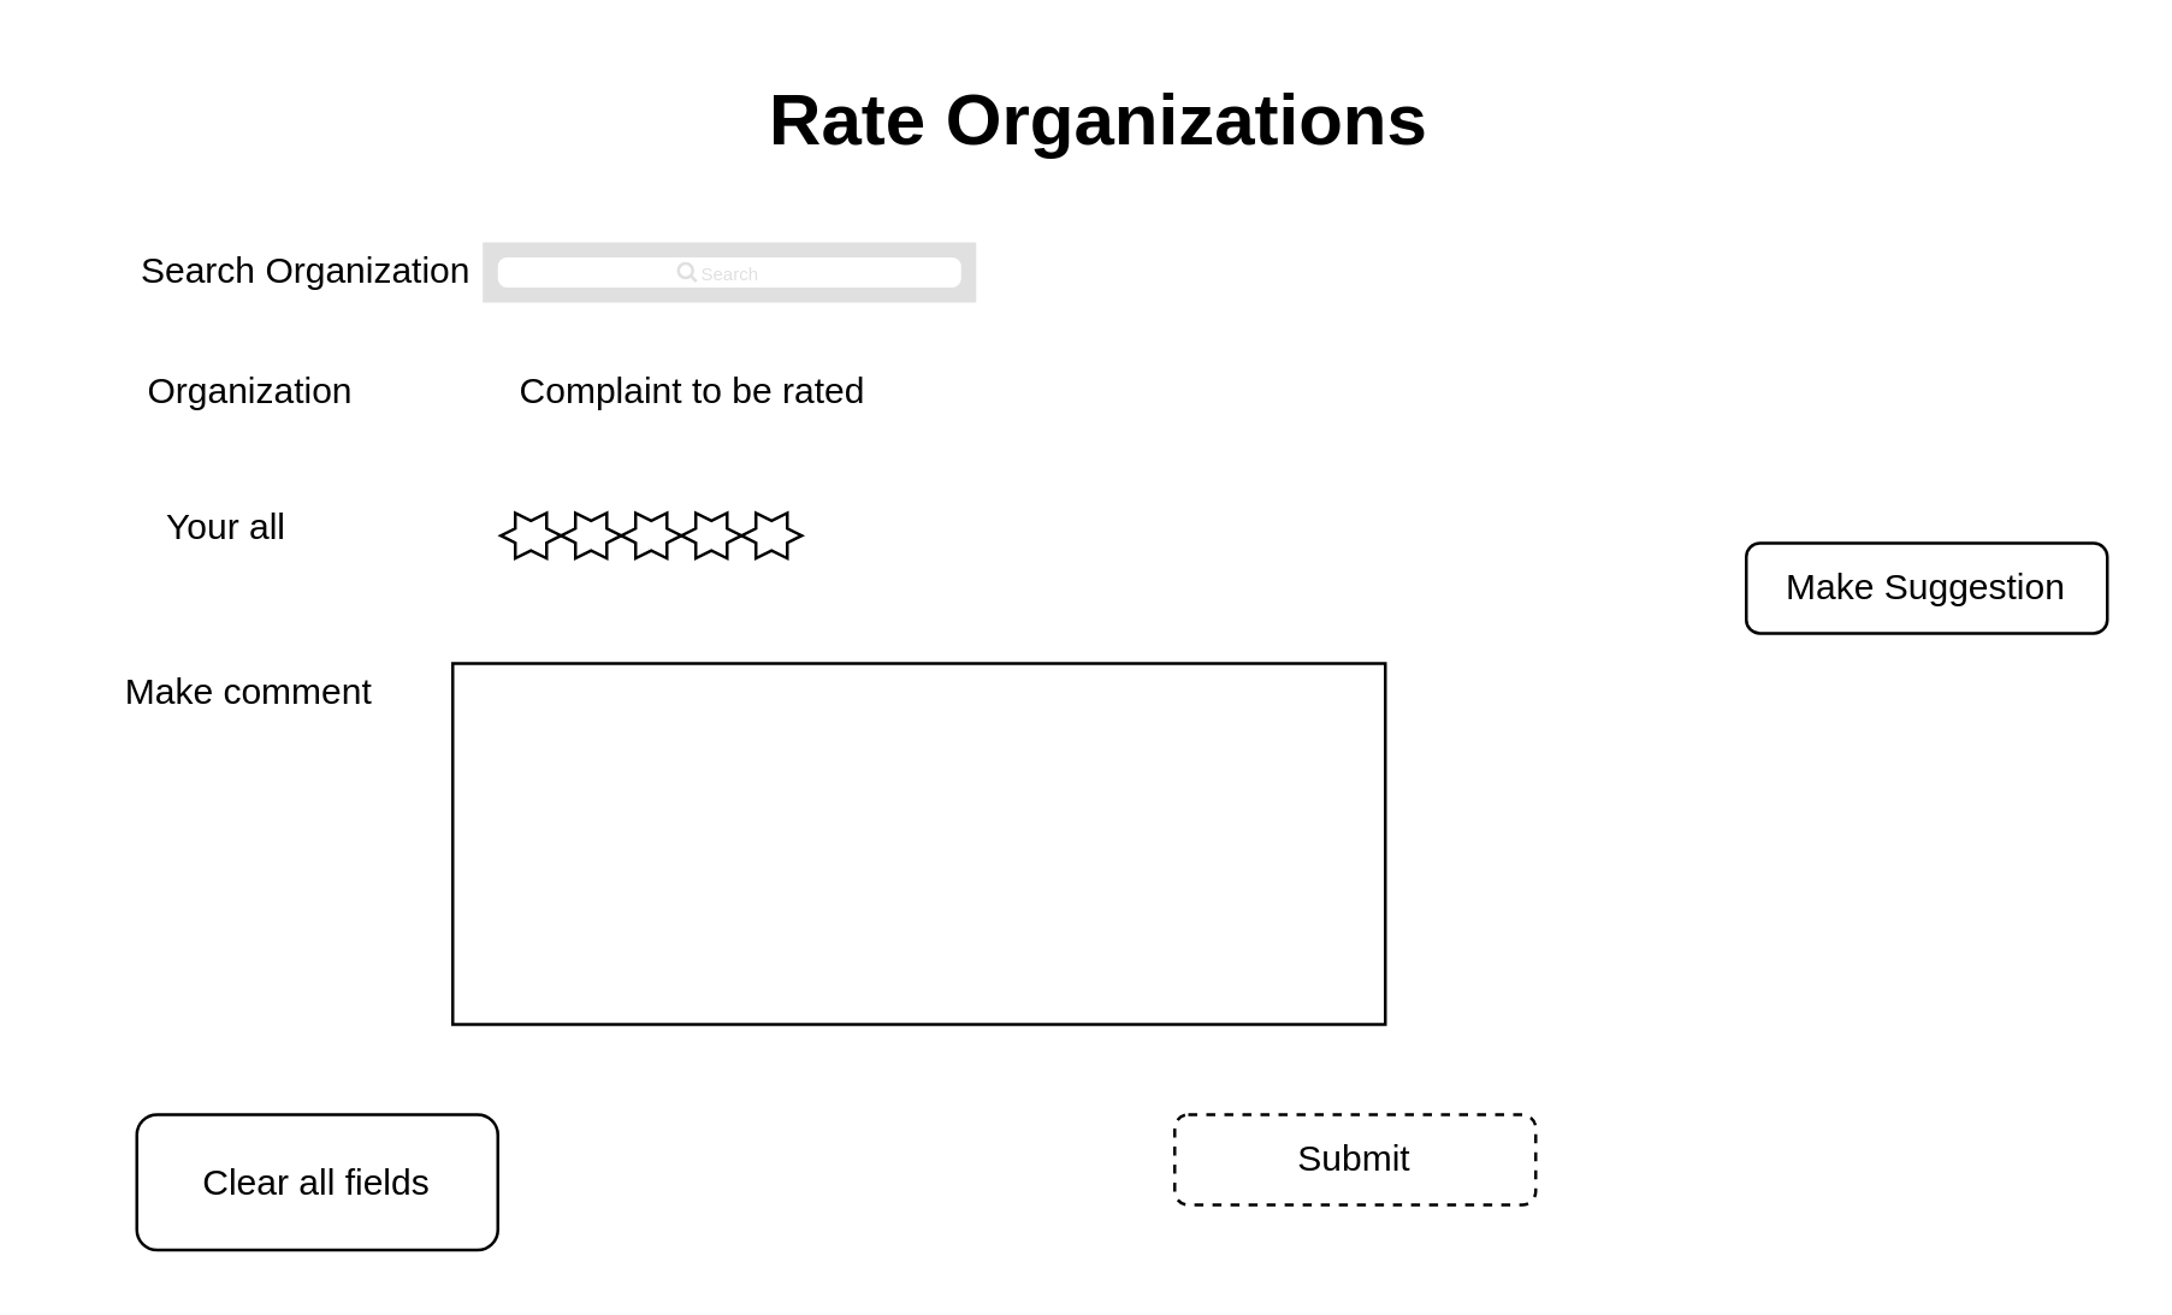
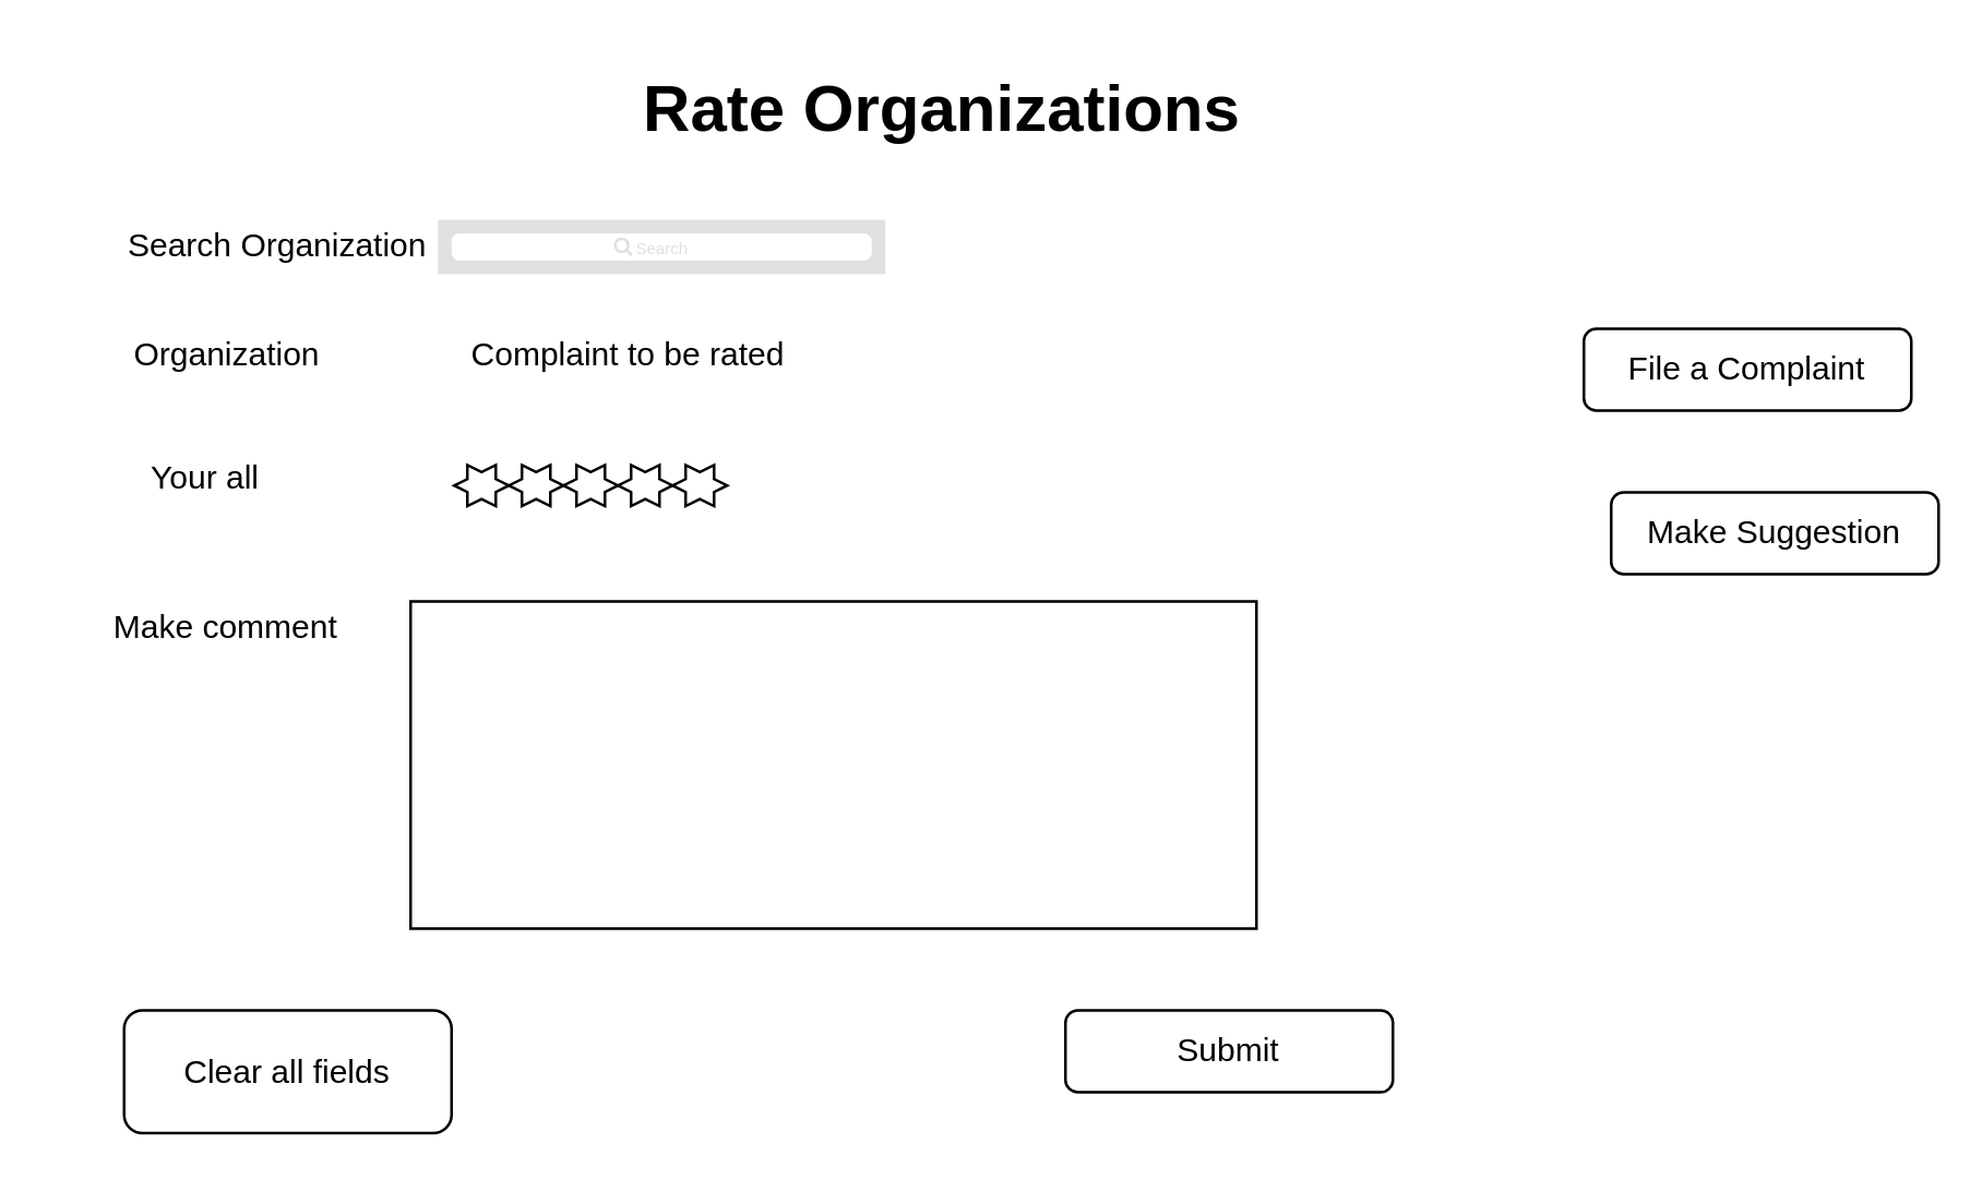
  <mxCell id="0" />
  <mxCell id="1" parent="0" />
- <mxCell id="2" value="&lt;h1&gt;Rate Organizations&lt;/h1&gt;" style="text;html=1;strokeColor=none;fillColor=none;spacing=5;spacingTop=-20;whiteSpace=wrap;overflow=hidden;rounded=0;align=center;" parent="1" vertex="1"><mxGeometry x="95" y="20" width="540" height="50" as="geometry" /></mxCell>
+ <mxCell id="2" value="&lt;h1&gt;Rate Organizations&lt;/h1&gt;" style="text;html=1;strokeColor=none;fillColor=none;spacing=5;spacingTop=-20;whiteSpace=wrap;overflow=hidden;rounded=0;align=center;" parent="1" vertex="1"><mxGeometry x="75" y="20" width="540" height="50" as="geometry" /></mxCell>
  <mxCell id="3" value="Your all" style="text;html=1;strokeColor=none;fillColor=none;align=center;verticalAlign=middle;whiteSpace=wrap;rounded=0;" parent="1" vertex="1"><mxGeometry x="20" y="165" width="110" height="20" as="geometry" /></mxCell>
  <mxCell id="4" value="Make comment" style="text;html=1;strokeColor=none;fillColor=none;align=center;verticalAlign=middle;whiteSpace=wrap;rounded=0;" parent="1" vertex="1"><mxGeometry x="40" y="220" width="85" height="20" as="geometry" /></mxCell>
  <mxCell id="5" value="" style="rounded=0;whiteSpace=wrap;html=1;" parent="1" vertex="1"><mxGeometry x="150" y="220" width="310" height="120" as="geometry" /></mxCell>
  <mxCell id="6" value="" style="group" parent="1" vertex="1" connectable="0"><mxGeometry x="166" y="170" width="100" height="15" as="geometry" /></mxCell>
  <mxCell id="7" value="" style="verticalLabelPosition=bottom;verticalAlign=top;html=1;shape=mxgraph.basic.6_point_star" parent="6" vertex="1"><mxGeometry width="20" height="15" as="geometry" /></mxCell>
  <mxCell id="8" value="" style="verticalLabelPosition=bottom;verticalAlign=top;html=1;shape=mxgraph.basic.6_point_star" parent="6" vertex="1"><mxGeometry x="20" width="20" height="15" as="geometry" /></mxCell>
  <mxCell id="9" value="" style="verticalLabelPosition=bottom;verticalAlign=top;html=1;shape=mxgraph.basic.6_point_star" parent="6" vertex="1"><mxGeometry x="40" width="20" height="15" as="geometry" /></mxCell>
  <mxCell id="10" value="" style="verticalLabelPosition=bottom;verticalAlign=top;html=1;shape=mxgraph.basic.6_point_star" parent="6" vertex="1"><mxGeometry x="60" width="20" height="15" as="geometry" /></mxCell>
  <mxCell id="11" value="" style="verticalLabelPosition=bottom;verticalAlign=top;html=1;shape=mxgraph.basic.6_point_star" parent="6" vertex="1"><mxGeometry x="80" width="20" height="15" as="geometry" /></mxCell>
  <mxCell id="12" value="Organization" style="text;html=1;strokeColor=none;fillColor=none;align=center;verticalAlign=middle;whiteSpace=wrap;rounded=0;" parent="1" vertex="1"><mxGeometry x="62.5" y="120" width="40" height="20" as="geometry" /></mxCell>
  <mxCell id="13" value="Complaint to be rated" style="text;html=1;strokeColor=none;fillColor=none;align=center;verticalAlign=middle;whiteSpace=wrap;rounded=0;" parent="1" vertex="1"><mxGeometry x="160" y="120" width="140" height="20" as="geometry" /></mxCell>
  <mxCell id="14" value="Clear all fields" style="rounded=1;whiteSpace=wrap;html=1;strokeColor=#000000;" parent="1" vertex="1"><mxGeometry x="45" y="370" width="120" height="45" as="geometry" /></mxCell>
- <mxCell id="16" value="Make Suggestion" style="rounded=1;whiteSpace=wrap;html=1;strokeColor=#000000;" parent="1" vertex="1"><mxGeometry x="580" y="180" width="120" height="30" as="geometry" /></mxCell>
- <mxCell id="17" value="Submit" style="rounded=1;whiteSpace=wrap;html=1;strokeColor=#000000;dashed=1;" vertex="1" parent="1"><mxGeometry x="390" y="370" width="120" height="30" as="geometry" /></mxCell>
+ <mxCell id="15" value="File a Complaint" style="rounded=1;whiteSpace=wrap;html=1;strokeColor=#000000;" parent="1" vertex="1"><mxGeometry x="580" y="120" width="120" height="30" as="geometry" /></mxCell>
+ <mxCell id="16" value="Make Suggestion" style="rounded=1;whiteSpace=wrap;html=1;strokeColor=#000000;" parent="1" vertex="1"><mxGeometry x="590" y="180" width="120" height="30" as="geometry" /></mxCell>
+ <mxCell id="17" value="Submit" style="rounded=1;whiteSpace=wrap;html=1;strokeColor=#000000;" vertex="1" parent="1"><mxGeometry x="390" y="370" width="120" height="30" as="geometry" /></mxCell>
  <mxCell id="18" value="Search Organization" style="text;html=1;strokeColor=none;fillColor=none;align=center;verticalAlign=middle;whiteSpace=wrap;rounded=0;" vertex="1" parent="1"><mxGeometry x="39" y="80" width="125" height="20" as="geometry" /></mxCell>
  <mxCell id="19" value="" style="shape=rect;fillColor=#e0e0e0;strokeColor=none;" vertex="1" parent="1"><mxGeometry x="160" y="80" width="164" height="20" as="geometry" /></mxCell>
  <mxCell id="20" value="" style="html=1;strokeWidth=1;shadow=0;dashed=0;shape=mxgraph.ios7ui.marginRect;rx=3;ry=3;rectMargin=5;strokeColor=none;" vertex="1" parent="19"><mxGeometry width="164" height="20" as="geometry" /></mxCell>
  <mxCell id="21" value="Search" style="shape=mxgraph.ios7.icons.looking_glass;strokeColor=#e0e0e0;fillColor=none;fontColor=#e0e0e0;labelPosition=right;verticalLabelPosition=middle;align=left;verticalAlign=middle;fontSize=6;fontStyle=0;spacingTop=2;" vertex="1" parent="19"><mxGeometry x="0.5" y="0.5" width="6" height="6" relative="1" as="geometry"><mxPoint x="-17" y="-3" as="offset" /></mxGeometry></mxCell>
